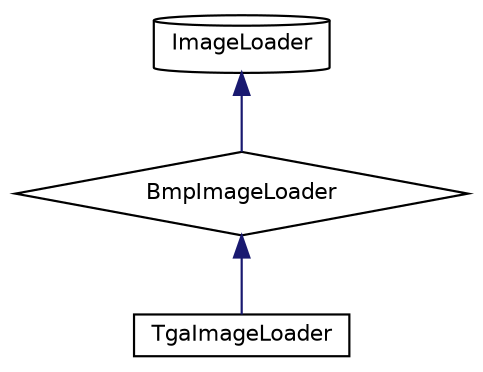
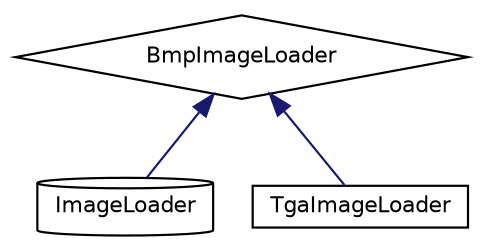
  digraph {
    node [color=black fillcolor=white fontname=Helvetica fontsize=10 style=filled]
    edge [color=midnightblue dir=back fontname=Helvetica fontsize=10 labelfontname=Helvetica labelfontsize=10 style=solid]
    n1 [fontcolor=black height=0.2 label=ImageLoader shape=cylinder width=0.4]
    n2 [height=0.2 label=BmpImageLoader shape=diamond width=0.4]
    n3 [height=0.2 label=TgaImageLoader shape=box width=0.4]
-   n1 -> n2
+   n2 -> n1
    n2 -> n3
  }
